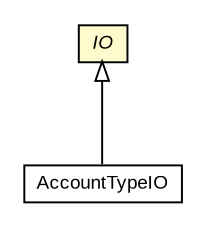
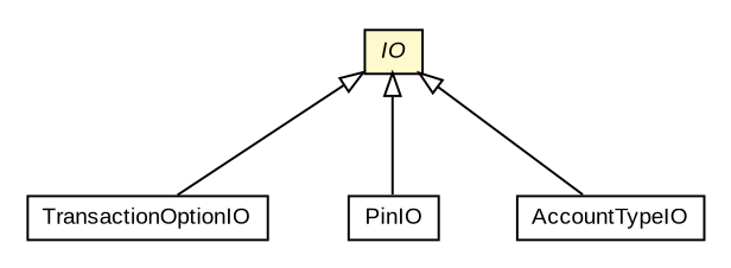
  digraph {
    nodesep=0.25
    ranksep=0.5
    node [fontcolor=black fontname=arial fontsize=10.0 shape=plaintext]
    edge [arrowtail=empty dir=back fontname=arial fontsize=10 headport=p labelfontname=arial labelfontsize=10 tailport=p]
+   n1 [label=<<table title="java_oo.atm.learn.TransactionOptionIO" border="0" cellborder="1" cellspacing="0" cellpadding="2" port="p" href="./TransactionOptionIO.html"> 		<tr><td><table border="0" cellspacing="0" cellpadding="1"> <tr><td align="center" balign="center"> TransactionOptionIO </td></tr> 		</table></td></tr> 		</table>>]
+   n2 [label=<<table title="java_oo.atm.learn.PinIO" border="0" cellborder="1" cellspacing="0" cellpadding="2" port="p" href="./PinIO.html"> 		<tr><td><table border="0" cellspacing="0" cellpadding="1"> <tr><td align="center" balign="center"> PinIO </td></tr> 		</table></td></tr> 		</table>>]
    n3 [label=<<table title="java_oo.atm.learn.IO" border="0" cellborder="1" cellspacing="0" cellpadding="2" port="p" bgcolor="lemonChiffon" href="./IO.html"> 		<tr><td><table border="0" cellspacing="0" cellpadding="1"> <tr><td align="center" balign="center"><font face="arial italic"> IO </font></td></tr> 		</table></td></tr> 		</table>>]
    n4 [label=<<table title="java_oo.atm.learn.AccountTypeIO" border="0" cellborder="1" cellspacing="0" cellpadding="2" port="p" href="./AccountTypeIO.html"> 		<tr><td><table border="0" cellspacing="0" cellpadding="1"> <tr><td align="center" balign="center"> AccountTypeIO </td></tr> 		</table></td></tr> 		</table>>]
+   n3 -> n1
+   n3 -> n2
    n3 -> n4
  }
